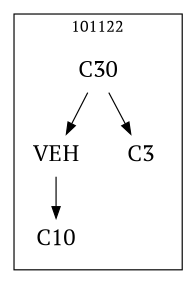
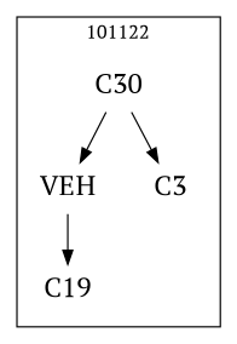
  strict digraph {
    fontname="PT Serif"
    node [fontname="PT Serif" fontsize=20 shape=plaintext]
    edge [fontname="PT Serif"]
    n1 [label=VEH]
-   n2 [label=C10]
+   n2 [label=C19]
    n3 [label=C3]
    n4 [label=C30]
    subgraph cluster_1 {
      label=101122
      labeldoc=t
      n1
      n2
      n3
      n4
    }
    n1 -> n2
    n4 -> n1
    n4 -> n3
  }
